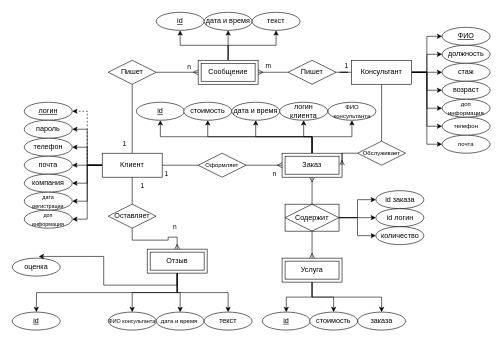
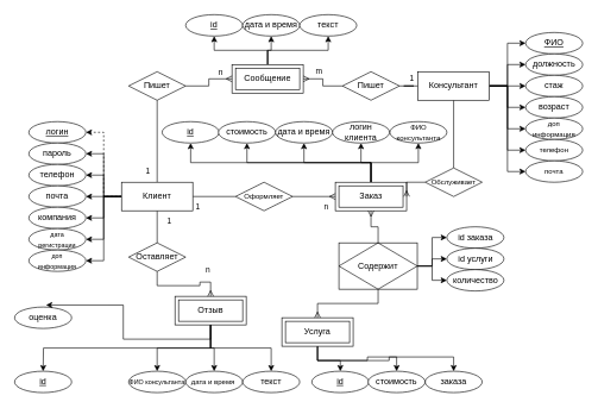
  <mxCell id="0" />
  <mxCell id="1" parent="0" />
  <mxCell id="2" style="edgeStyle=orthogonalEdgeStyle;rounded=0;orthogonalLoop=1;jettySize=auto;html=1;exitX=0;exitY=0.5;exitDx=0;exitDy=0;entryX=1;entryY=0.5;entryDx=0;entryDy=0;dashed=1;" parent="1" source="12" target="42" edge="1"><mxGeometry relative="1" as="geometry" /></mxCell>
  <mxCell id="3" style="edgeStyle=orthogonalEdgeStyle;rounded=0;orthogonalLoop=1;jettySize=auto;html=1;exitX=0;exitY=0.5;exitDx=0;exitDy=0;entryX=1;entryY=0.5;entryDx=0;entryDy=0;" parent="1" source="12" target="43" edge="1"><mxGeometry relative="1" as="geometry" /></mxCell>
  <mxCell id="4" style="edgeStyle=orthogonalEdgeStyle;rounded=0;orthogonalLoop=1;jettySize=auto;html=1;exitX=0;exitY=0.5;exitDx=0;exitDy=0;entryX=1;entryY=0.5;entryDx=0;entryDy=0;" parent="1" source="12" target="44" edge="1"><mxGeometry relative="1" as="geometry" /></mxCell>
  <mxCell id="5" style="edgeStyle=orthogonalEdgeStyle;rounded=0;orthogonalLoop=1;jettySize=auto;html=1;exitX=0;exitY=0.5;exitDx=0;exitDy=0;entryX=1;entryY=0.5;entryDx=0;entryDy=0;" parent="1" source="12" target="45" edge="1"><mxGeometry relative="1" as="geometry" /></mxCell>
  <mxCell id="6" style="edgeStyle=orthogonalEdgeStyle;rounded=0;orthogonalLoop=1;jettySize=auto;html=1;exitX=0;exitY=0.5;exitDx=0;exitDy=0;entryX=1;entryY=0.5;entryDx=0;entryDy=0;" parent="1" source="12" target="46" edge="1"><mxGeometry relative="1" as="geometry" /></mxCell>
  <mxCell id="7" style="edgeStyle=orthogonalEdgeStyle;rounded=0;orthogonalLoop=1;jettySize=auto;html=1;exitX=0;exitY=0.5;exitDx=0;exitDy=0;entryX=1;entryY=0.5;entryDx=0;entryDy=0;" parent="1" source="12" target="47" edge="1"><mxGeometry relative="1" as="geometry" /></mxCell>
  <mxCell id="8" style="edgeStyle=orthogonalEdgeStyle;rounded=0;orthogonalLoop=1;jettySize=auto;html=1;exitX=0;exitY=0.5;exitDx=0;exitDy=0;entryX=1;entryY=0.5;entryDx=0;entryDy=0;" parent="1" source="12" target="48" edge="1"><mxGeometry relative="1" as="geometry" /></mxCell>
  <mxCell id="9" value="1" style="edgeStyle=orthogonalEdgeStyle;rounded=0;orthogonalLoop=1;jettySize=auto;html=1;exitX=0.5;exitY=1;exitDx=0;exitDy=0;endArrow=none;startFill=0;startArrow=none;" parent="1" source="12" target="50" edge="1"><mxGeometry x="-0.333" y="17" relative="1" as="geometry"><mxPoint as="offset" /></mxGeometry></mxCell>
  <mxCell id="10" value="1" style="edgeStyle=orthogonalEdgeStyle;rounded=0;orthogonalLoop=1;jettySize=auto;html=1;exitX=0.5;exitY=0;exitDx=0;exitDy=0;entryX=0.5;entryY=1;entryDx=0;entryDy=0;endArrow=none;startFill=0;" parent="1" source="12" target="60" edge="1"><mxGeometry x="-0.739" y="13" relative="1" as="geometry"><mxPoint as="offset" /></mxGeometry></mxCell>
  <mxCell id="11" value="1" style="edgeStyle=orthogonalEdgeStyle;rounded=0;orthogonalLoop=1;jettySize=auto;html=1;exitX=1;exitY=0.5;exitDx=0;exitDy=0;endArrow=none;startFill=0;" parent="1" source="12" target="64" edge="1"><mxGeometry x="-0.767" y="-15" relative="1" as="geometry"><mxPoint as="offset" /></mxGeometry></mxCell>
  <mxCell id="12" value="Клиент" style="whiteSpace=wrap;html=1;align=center;" parent="1" vertex="1"><mxGeometry x="170" y="255" width="100" height="40" as="geometry" /></mxCell>
  <mxCell id="13" value="1" style="edgeStyle=orthogonalEdgeStyle;rounded=0;orthogonalLoop=1;jettySize=auto;html=1;exitX=0;exitY=0.5;exitDx=0;exitDy=0;endArrow=none;startFill=0;" parent="1" source="22" target="62" edge="1"><mxGeometry x="-0.667" y="-10" relative="1" as="geometry"><mxPoint as="offset" /></mxGeometry></mxCell>
  <mxCell id="14" style="edgeStyle=orthogonalEdgeStyle;rounded=0;orthogonalLoop=1;jettySize=auto;html=1;exitX=0.5;exitY=1;exitDx=0;exitDy=0;entryX=0.5;entryY=0;entryDx=0;entryDy=0;endArrow=none;startFill=0;" parent="1" source="22" target="66" edge="1"><mxGeometry relative="1" as="geometry" /></mxCell>
  <mxCell id="15" style="edgeStyle=orthogonalEdgeStyle;rounded=0;orthogonalLoop=1;jettySize=auto;html=1;exitX=1;exitY=0.5;exitDx=0;exitDy=0;entryX=0;entryY=0.5;entryDx=0;entryDy=0;" parent="1" source="22" target="87" edge="1"><mxGeometry relative="1" as="geometry" /></mxCell>
  <mxCell id="16" style="edgeStyle=orthogonalEdgeStyle;rounded=0;orthogonalLoop=1;jettySize=auto;html=1;exitX=1;exitY=0.5;exitDx=0;exitDy=0;entryX=0;entryY=0.5;entryDx=0;entryDy=0;" parent="1" source="22" target="88" edge="1"><mxGeometry relative="1" as="geometry" /></mxCell>
  <mxCell id="17" style="edgeStyle=orthogonalEdgeStyle;rounded=0;orthogonalLoop=1;jettySize=auto;html=1;exitX=1;exitY=0.5;exitDx=0;exitDy=0;" parent="1" source="22" target="89" edge="1"><mxGeometry relative="1" as="geometry" /></mxCell>
  <mxCell id="18" style="edgeStyle=orthogonalEdgeStyle;rounded=0;orthogonalLoop=1;jettySize=auto;html=1;exitX=1;exitY=0.5;exitDx=0;exitDy=0;" parent="1" source="22" target="90" edge="1"><mxGeometry relative="1" as="geometry" /></mxCell>
  <mxCell id="19" style="edgeStyle=orthogonalEdgeStyle;rounded=0;orthogonalLoop=1;jettySize=auto;html=1;exitX=1;exitY=0.5;exitDx=0;exitDy=0;entryX=0;entryY=0.5;entryDx=0;entryDy=0;" parent="1" source="22" target="91" edge="1"><mxGeometry relative="1" as="geometry" /></mxCell>
  <mxCell id="20" style="edgeStyle=orthogonalEdgeStyle;rounded=0;orthogonalLoop=1;jettySize=auto;html=1;exitX=1;exitY=0.5;exitDx=0;exitDy=0;entryX=0;entryY=0.5;entryDx=0;entryDy=0;" parent="1" source="22" target="92" edge="1"><mxGeometry relative="1" as="geometry" /></mxCell>
  <mxCell id="21" style="edgeStyle=orthogonalEdgeStyle;rounded=0;orthogonalLoop=1;jettySize=auto;html=1;exitX=1;exitY=0.5;exitDx=0;exitDy=0;entryX=0;entryY=0.5;entryDx=0;entryDy=0;" parent="1" source="22" target="93" edge="1"><mxGeometry relative="1" as="geometry" /></mxCell>
  <mxCell id="22" value="Консультант" style="whiteSpace=wrap;html=1;align=center;" parent="1" vertex="1"><mxGeometry x="586" y="100" width="100" height="40" as="geometry" /></mxCell>
  <mxCell id="23" style="edgeStyle=orthogonalEdgeStyle;rounded=0;orthogonalLoop=1;jettySize=auto;html=1;exitX=0.5;exitY=1;exitDx=0;exitDy=0;entryX=0.5;entryY=0;entryDx=0;entryDy=0;" parent="1" source="27" edge="1"><mxGeometry relative="1" as="geometry"><mxPoint x="60" y="520" as="targetPoint" /></mxGeometry></mxCell>
  <mxCell id="24" style="edgeStyle=orthogonalEdgeStyle;rounded=0;orthogonalLoop=1;jettySize=auto;html=1;exitX=0.5;exitY=1;exitDx=0;exitDy=0;entryX=0.5;entryY=0;entryDx=0;entryDy=0;" parent="1" source="27" target="53" edge="1"><mxGeometry relative="1" as="geometry" /></mxCell>
  <mxCell id="25" style="edgeStyle=orthogonalEdgeStyle;rounded=0;orthogonalLoop=1;jettySize=auto;html=1;exitX=0.5;exitY=1;exitDx=0;exitDy=0;" parent="1" source="27" target="54" edge="1"><mxGeometry relative="1" as="geometry" /></mxCell>
  <mxCell id="26" style="edgeStyle=orthogonalEdgeStyle;rounded=0;orthogonalLoop=1;jettySize=auto;html=1;exitX=0.5;exitY=1;exitDx=0;exitDy=0;" parent="1" source="27" target="55" edge="1"><mxGeometry relative="1" as="geometry" /></mxCell>
  <mxCell id="27" value="Отзыв" style="shape=ext;margin=3;double=1;whiteSpace=wrap;html=1;align=center;" parent="1" vertex="1"><mxGeometry x="245" y="415" width="100" height="40" as="geometry" /></mxCell>
  <mxCell id="28" style="edgeStyle=orthogonalEdgeStyle;rounded=0;orthogonalLoop=1;jettySize=auto;html=1;exitX=0.5;exitY=1;exitDx=0;exitDy=0;entryX=0.5;entryY=0;entryDx=0;entryDy=0;" parent="1" source="31" target="81" edge="1"><mxGeometry relative="1" as="geometry" /></mxCell>
  <mxCell id="29" style="edgeStyle=orthogonalEdgeStyle;rounded=0;orthogonalLoop=1;jettySize=auto;html=1;exitX=0.5;exitY=1;exitDx=0;exitDy=0;" parent="1" source="31" target="82" edge="1"><mxGeometry relative="1" as="geometry" /></mxCell>
  <mxCell id="30" style="edgeStyle=orthogonalEdgeStyle;rounded=0;orthogonalLoop=1;jettySize=auto;html=1;exitX=0.5;exitY=1;exitDx=0;exitDy=0;" parent="1" source="31" target="83" edge="1"><mxGeometry relative="1" as="geometry" /></mxCell>
- <mxCell id="31" value="Услуга" style="shape=ext;margin=3;double=1;whiteSpace=wrap;html=1;align=center;" parent="1" vertex="1"><mxGeometry x="470" y="430" width="100" height="40" as="geometry" /></mxCell>
+ <mxCell id="31" value="Услуга" style="shape=ext;margin=3;double=1;whiteSpace=wrap;html=1;align=center;" parent="1" vertex="1"><mxGeometry x="395" y="445" width="100" height="40" as="geometry" /></mxCell>
  <mxCell id="32" style="edgeStyle=orthogonalEdgeStyle;rounded=0;orthogonalLoop=1;jettySize=auto;html=1;exitX=0.5;exitY=0;exitDx=0;exitDy=0;entryX=0.5;entryY=1;entryDx=0;entryDy=0;" parent="1" source="37" target="70" edge="1"><mxGeometry relative="1" as="geometry" /></mxCell>
  <mxCell id="33" style="edgeStyle=orthogonalEdgeStyle;rounded=0;orthogonalLoop=1;jettySize=auto;html=1;exitX=0.5;exitY=0;exitDx=0;exitDy=0;entryX=0.5;entryY=1;entryDx=0;entryDy=0;" parent="1" source="37" target="74" edge="1"><mxGeometry relative="1" as="geometry" /></mxCell>
  <mxCell id="34" style="edgeStyle=orthogonalEdgeStyle;rounded=0;orthogonalLoop=1;jettySize=auto;html=1;exitX=0.5;exitY=0;exitDx=0;exitDy=0;entryX=0.5;entryY=1;entryDx=0;entryDy=0;" parent="1" source="37" target="73" edge="1"><mxGeometry relative="1" as="geometry" /></mxCell>
  <mxCell id="35" style="edgeStyle=orthogonalEdgeStyle;rounded=0;orthogonalLoop=1;jettySize=auto;html=1;exitX=0.5;exitY=0;exitDx=0;exitDy=0;entryX=0.5;entryY=1;entryDx=0;entryDy=0;" parent="1" source="37" target="72" edge="1"><mxGeometry relative="1" as="geometry" /></mxCell>
  <mxCell id="36" style="edgeStyle=orthogonalEdgeStyle;rounded=0;orthogonalLoop=1;jettySize=auto;html=1;exitX=0.5;exitY=0;exitDx=0;exitDy=0;entryX=0.5;entryY=1;entryDx=0;entryDy=0;" parent="1" source="37" target="71" edge="1"><mxGeometry relative="1" as="geometry" /></mxCell>
  <mxCell id="37" value="Заказ" style="shape=ext;margin=3;double=1;whiteSpace=wrap;html=1;align=center;" parent="1" vertex="1"><mxGeometry x="470" y="255" width="100" height="40" as="geometry" /></mxCell>
  <mxCell id="38" style="edgeStyle=orthogonalEdgeStyle;rounded=0;orthogonalLoop=1;jettySize=auto;html=1;exitX=0.5;exitY=0;exitDx=0;exitDy=0;entryX=0.5;entryY=1;entryDx=0;entryDy=0;" parent="1" source="41" target="67" edge="1"><mxGeometry relative="1" as="geometry" /></mxCell>
  <mxCell id="39" style="edgeStyle=orthogonalEdgeStyle;rounded=0;orthogonalLoop=1;jettySize=auto;html=1;exitX=0.5;exitY=0;exitDx=0;exitDy=0;" parent="1" source="41" target="69" edge="1"><mxGeometry relative="1" as="geometry" /></mxCell>
  <mxCell id="40" style="edgeStyle=orthogonalEdgeStyle;rounded=0;orthogonalLoop=1;jettySize=auto;html=1;exitX=0.5;exitY=0;exitDx=0;exitDy=0;entryX=0.5;entryY=1;entryDx=0;entryDy=0;" parent="1" source="41" target="68" edge="1"><mxGeometry relative="1" as="geometry" /></mxCell>
- <mxCell id="41" value="Сообщение" style="shape=ext;margin=3;double=1;whiteSpace=wrap;html=1;align=center;" parent="1" vertex="1"><mxGeometry x="330" y="100" width="100" height="40" as="geometry" /></mxCell>
+ <mxCell id="41" value="Сообщение" style="shape=ext;margin=3;double=1;whiteSpace=wrap;html=1;align=center;" parent="1" vertex="1"><mxGeometry x="325" y="90" width="100" height="40" as="geometry" /></mxCell>
  <mxCell id="42" value="&lt;u&gt;логин&lt;/u&gt;" style="ellipse;whiteSpace=wrap;html=1;align=center;" parent="1" vertex="1"><mxGeometry x="40" y="170" width="80" height="30" as="geometry" /></mxCell>
  <mxCell id="43" value="пароль" style="ellipse;whiteSpace=wrap;html=1;align=center;" parent="1" vertex="1"><mxGeometry x="40" y="200" width="80" height="30" as="geometry" /></mxCell>
  <mxCell id="44" value="телефон" style="ellipse;whiteSpace=wrap;html=1;align=center;" parent="1" vertex="1"><mxGeometry x="40" y="230" width="80" height="30" as="geometry" /></mxCell>
  <mxCell id="45" value="почта" style="ellipse;whiteSpace=wrap;html=1;align=center;" parent="1" vertex="1"><mxGeometry x="40" y="260" width="80" height="30" as="geometry" /></mxCell>
  <mxCell id="46" value="компания" style="ellipse;whiteSpace=wrap;html=1;align=center;" parent="1" vertex="1"><mxGeometry x="40" y="290" width="80" height="30" as="geometry" /></mxCell>
  <mxCell id="47" value="&lt;font style=&quot;font-size: 9px;&quot;&gt;дата&lt;br&gt;регистрации&lt;/font&gt;" style="ellipse;whiteSpace=wrap;html=1;align=center;" parent="1" vertex="1"><mxGeometry x="40" y="320" width="80" height="30" as="geometry" /></mxCell>
  <mxCell id="48" value="&lt;font style=&quot;font-size: 9px;&quot;&gt;доп&lt;br&gt;информация&lt;/font&gt;" style="ellipse;whiteSpace=wrap;html=1;align=center;" parent="1" vertex="1"><mxGeometry x="40" y="350" width="80" height="30" as="geometry" /></mxCell>
  <mxCell id="49" value="n" style="edgeStyle=orthogonalEdgeStyle;rounded=0;orthogonalLoop=1;jettySize=auto;html=1;exitX=0.5;exitY=1;exitDx=0;exitDy=0;endArrow=ERmany;endFill=0;" parent="1" source="50" target="27" edge="1"><mxGeometry x="0.6" y="17" relative="1" as="geometry"><mxPoint as="offset" /></mxGeometry></mxCell>
  <mxCell id="50" value="Оставляет" style="shape=rhombus;perimeter=rhombusPerimeter;whiteSpace=wrap;html=1;align=center;" parent="1" vertex="1"><mxGeometry x="180" y="340" width="80" height="40" as="geometry" /></mxCell>
  <mxCell id="51" value="&lt;u style=&quot;&quot;&gt;&lt;font&gt;id&lt;/font&gt;&lt;/u&gt;" style="ellipse;whiteSpace=wrap;html=1;align=center;" parent="1" vertex="1"><mxGeometry x="20" y="520" width="80" height="30" as="geometry" /></mxCell>
  <mxCell id="52" value="&lt;font&gt;оценка&lt;/font&gt;" style="ellipse;whiteSpace=wrap;html=1;align=center;" parent="1" vertex="1"><mxGeometry x="20" y="430" width="80" height="30" as="geometry" /></mxCell>
  <mxCell id="53" value="&lt;font style=&quot;font-size: 9px;&quot;&gt;ФИО консультанта&lt;/font&gt;" style="ellipse;whiteSpace=wrap;html=1;align=center;" parent="1" vertex="1"><mxGeometry x="180" y="520" width="80" height="30" as="geometry" /></mxCell>
  <mxCell id="54" value="&lt;span style=&quot;font-size: 10px;&quot;&gt;дата и время&amp;nbsp;&lt;/span&gt;" style="ellipse;whiteSpace=wrap;html=1;align=center;" parent="1" vertex="1"><mxGeometry x="260" y="520" width="80" height="30" as="geometry" /></mxCell>
  <mxCell id="55" value="&lt;font&gt;текст&lt;/font&gt;" style="ellipse;whiteSpace=wrap;html=1;align=center;" parent="1" vertex="1"><mxGeometry x="340" y="520" width="80" height="30" as="geometry" /></mxCell>
  <mxCell id="56" style="edgeStyle=orthogonalEdgeStyle;rounded=0;orthogonalLoop=1;jettySize=auto;html=1;exitX=0.5;exitY=1;exitDx=0;exitDy=0;" parent="1" source="27" target="27" edge="1"><mxGeometry relative="1" as="geometry" /></mxCell>
  <mxCell id="57" style="edgeStyle=orthogonalEdgeStyle;rounded=0;orthogonalLoop=1;jettySize=auto;html=1;exitX=0.5;exitY=1;exitDx=0;exitDy=0;entryX=0.552;entryY=-0.095;entryDx=0;entryDy=0;entryPerimeter=0;" parent="1" source="27" target="52" edge="1"><mxGeometry relative="1" as="geometry" /></mxCell>
  <mxCell id="58" style="edgeStyle=orthogonalEdgeStyle;rounded=0;orthogonalLoop=1;jettySize=auto;html=1;exitX=1;exitY=0.5;exitDx=0;exitDy=0;endArrow=ERmany;endFill=0;" parent="1" source="60" target="41" edge="1"><mxGeometry relative="1" as="geometry" /></mxCell>
  <mxCell id="59" value="n" style="edgeLabel;html=1;align=center;verticalAlign=middle;resizable=0;points=[];" parent="58" vertex="1" connectable="0"><mxGeometry x="0.557" y="-2" relative="1" as="geometry"><mxPoint y="-12" as="offset" /></mxGeometry></mxCell>
  <mxCell id="60" value="Пишет" style="shape=rhombus;perimeter=rhombusPerimeter;whiteSpace=wrap;html=1;align=center;" parent="1" vertex="1"><mxGeometry x="180" y="100" width="80" height="40" as="geometry" /></mxCell>
  <mxCell id="61" value="m" style="edgeStyle=orthogonalEdgeStyle;rounded=0;orthogonalLoop=1;jettySize=auto;html=1;exitX=0;exitY=0.5;exitDx=0;exitDy=0;entryX=1;entryY=0.5;entryDx=0;entryDy=0;endArrow=ERmany;endFill=0;" parent="1" source="62" target="41" edge="1"><mxGeometry x="0.32" y="-10" relative="1" as="geometry"><mxPoint as="offset" /></mxGeometry></mxCell>
  <mxCell id="62" value="Пишет" style="shape=rhombus;perimeter=rhombusPerimeter;whiteSpace=wrap;html=1;align=center;" parent="1" vertex="1"><mxGeometry x="480" y="100" width="80" height="40" as="geometry" /></mxCell>
  <mxCell id="63" value="n" style="edgeStyle=orthogonalEdgeStyle;rounded=0;orthogonalLoop=1;jettySize=auto;html=1;exitX=1;exitY=0.5;exitDx=0;exitDy=0;endArrow=ERmany;endFill=0;" parent="1" source="64" target="37" edge="1"><mxGeometry x="0.567" y="-15" relative="1" as="geometry"><mxPoint as="offset" /></mxGeometry></mxCell>
  <mxCell id="64" value="&lt;font style=&quot;font-size: 10px;&quot;&gt;Оформляет&lt;/font&gt;" style="shape=rhombus;perimeter=rhombusPerimeter;whiteSpace=wrap;html=1;align=center;" parent="1" vertex="1"><mxGeometry x="330" y="255" width="80" height="40" as="geometry" /></mxCell>
  <mxCell id="65" style="edgeStyle=orthogonalEdgeStyle;rounded=0;orthogonalLoop=1;jettySize=auto;html=1;exitX=0;exitY=0.5;exitDx=0;exitDy=0;entryX=1;entryY=0.5;entryDx=0;entryDy=0;endArrow=ERmany;endFill=0;" parent="1" source="66" target="37" edge="1"><mxGeometry relative="1" as="geometry" /></mxCell>
  <mxCell id="66" value="&lt;font style=&quot;font-size: 10px;&quot;&gt;Обслуживает&lt;/font&gt;" style="shape=rhombus;perimeter=rhombusPerimeter;whiteSpace=wrap;html=1;align=center;" parent="1" vertex="1"><mxGeometry x="596" y="235" width="80" height="40" as="geometry" /></mxCell>
  <mxCell id="67" value="&lt;u&gt;id&lt;/u&gt;" style="ellipse;whiteSpace=wrap;html=1;align=center;" parent="1" vertex="1"><mxGeometry x="260" y="20" width="80" height="30" as="geometry" /></mxCell>
  <mxCell id="68" value="дата и время" style="ellipse;whiteSpace=wrap;html=1;align=center;" parent="1" vertex="1"><mxGeometry x="340" y="20" width="80" height="30" as="geometry" /></mxCell>
  <mxCell id="69" value="текст" style="ellipse;whiteSpace=wrap;html=1;align=center;" parent="1" vertex="1"><mxGeometry x="420" y="20" width="80" height="30" as="geometry" /></mxCell>
  <mxCell id="70" value="&lt;u&gt;id&lt;/u&gt;" style="ellipse;whiteSpace=wrap;html=1;align=center;" parent="1" vertex="1"><mxGeometry x="227" y="170" width="80" height="30" as="geometry" /></mxCell>
  <mxCell id="71" value="стоимость" style="ellipse;whiteSpace=wrap;html=1;align=center;" parent="1" vertex="1"><mxGeometry x="306" y="170" width="80" height="30" as="geometry" /></mxCell>
  <mxCell id="72" value="дата и время" style="ellipse;whiteSpace=wrap;html=1;align=center;" parent="1" vertex="1"><mxGeometry x="386" y="170" width="80" height="30" as="geometry" /></mxCell>
  <mxCell id="73" value="логин клиента" style="ellipse;whiteSpace=wrap;html=1;align=center;" parent="1" vertex="1"><mxGeometry x="466" y="170" width="80" height="30" as="geometry" /></mxCell>
  <mxCell id="74" value="&lt;font style=&quot;font-size: 10px;&quot;&gt;ФИО консультанта&lt;/font&gt;" style="ellipse;whiteSpace=wrap;html=1;align=center;" parent="1" vertex="1"><mxGeometry x="546.5" y="170" width="80" height="30" as="geometry" /></mxCell>
  <mxCell id="75" style="edgeStyle=orthogonalEdgeStyle;rounded=0;orthogonalLoop=1;jettySize=auto;html=1;exitX=0.5;exitY=0;exitDx=0;exitDy=0;endArrow=ERmany;endFill=0;" parent="1" source="80" target="37" edge="1"><mxGeometry relative="1" as="geometry" /></mxCell>
  <mxCell id="76" style="edgeStyle=orthogonalEdgeStyle;rounded=0;orthogonalLoop=1;jettySize=auto;html=1;exitX=0.5;exitY=1;exitDx=0;exitDy=0;entryX=0.5;entryY=0;entryDx=0;entryDy=0;endArrow=ERmany;endFill=0;" parent="1" source="80" target="31" edge="1"><mxGeometry relative="1" as="geometry" /></mxCell>
  <mxCell id="77" style="edgeStyle=orthogonalEdgeStyle;rounded=0;orthogonalLoop=1;jettySize=auto;html=1;exitX=1;exitY=0.5;exitDx=0;exitDy=0;entryX=0;entryY=0.5;entryDx=0;entryDy=0;" parent="1" source="80" target="84" edge="1"><mxGeometry relative="1" as="geometry" /></mxCell>
  <mxCell id="78" style="edgeStyle=orthogonalEdgeStyle;rounded=0;orthogonalLoop=1;jettySize=auto;html=1;exitX=1;exitY=0.5;exitDx=0;exitDy=0;entryX=0;entryY=0.5;entryDx=0;entryDy=0;" parent="1" source="80" target="85" edge="1"><mxGeometry relative="1" as="geometry" /></mxCell>
  <mxCell id="79" style="edgeStyle=orthogonalEdgeStyle;rounded=0;orthogonalLoop=1;jettySize=auto;html=1;exitX=1;exitY=0.5;exitDx=0;exitDy=0;" parent="1" source="80" target="86" edge="1"><mxGeometry relative="1" as="geometry" /></mxCell>
- <mxCell id="80" value="Содержит" style="shape=associativeEntity;whiteSpace=wrap;html=1;align=center;" parent="1" vertex="1"><mxGeometry x="475" y="340" width="90" height="45" as="geometry" /></mxCell>
+ <mxCell id="80" value="Содержит" style="shape=associativeEntity;whiteSpace=wrap;html=1;align=center;" parent="1" vertex="1"><mxGeometry x="475" y="340" width="110" height="65" as="geometry" /></mxCell>
  <mxCell id="81" value="&lt;u&gt;id&lt;/u&gt;" style="ellipse;whiteSpace=wrap;html=1;align=center;" parent="1" vertex="1"><mxGeometry x="437" y="520" width="80" height="30" as="geometry" /></mxCell>
  <mxCell id="82" value="стоимость" style="ellipse;whiteSpace=wrap;html=1;align=center;" parent="1" vertex="1"><mxGeometry x="516" y="520" width="80" height="30" as="geometry" /></mxCell>
  <mxCell id="83" value="заказа" style="ellipse;whiteSpace=wrap;html=1;align=center;" parent="1" vertex="1"><mxGeometry x="596" y="520" width="80" height="30" as="geometry" /></mxCell>
  <mxCell id="84" value="id заказа" style="ellipse;whiteSpace=wrap;html=1;align=center;" parent="1" vertex="1"><mxGeometry x="626.5" y="317.5" width="80" height="30" as="geometry" /></mxCell>
- <mxCell id="85" value="id логин" style="ellipse;whiteSpace=wrap;html=1;align=center;" parent="1" vertex="1"><mxGeometry x="626.5" y="347.5" width="80" height="30" as="geometry" /></mxCell>
+ <mxCell id="85" value="id услуги" style="ellipse;whiteSpace=wrap;html=1;align=center;" parent="1" vertex="1"><mxGeometry x="626.5" y="347.5" width="80" height="30" as="geometry" /></mxCell>
  <mxCell id="86" value="количество" style="ellipse;whiteSpace=wrap;html=1;align=center;" parent="1" vertex="1"><mxGeometry x="626.5" y="377.5" width="80" height="30" as="geometry" /></mxCell>
  <mxCell id="87" value="&lt;u&gt;ФИО&lt;/u&gt;" style="ellipse;whiteSpace=wrap;html=1;align=center;" parent="1" vertex="1"><mxGeometry x="737" y="45" width="80" height="30" as="geometry" /></mxCell>
  <mxCell id="88" value="должность" style="ellipse;whiteSpace=wrap;html=1;align=center;" parent="1" vertex="1"><mxGeometry x="737" y="75" width="80" height="30" as="geometry" /></mxCell>
  <mxCell id="89" value="стаж" style="ellipse;whiteSpace=wrap;html=1;align=center;" parent="1" vertex="1"><mxGeometry x="737" y="105" width="80" height="30" as="geometry" /></mxCell>
  <mxCell id="90" value="возраст" style="ellipse;whiteSpace=wrap;html=1;align=center;" parent="1" vertex="1"><mxGeometry x="737" y="135" width="80" height="30" as="geometry" /></mxCell>
  <mxCell id="91" value="&lt;font style=&quot;font-size: 10px;&quot;&gt;доп информация&lt;/font&gt;" style="ellipse;whiteSpace=wrap;html=1;align=center;" parent="1" vertex="1"><mxGeometry x="737" y="165" width="80" height="30" as="geometry" /></mxCell>
  <mxCell id="92" value="&lt;font style=&quot;font-size: 10px;&quot;&gt;телефон&lt;/font&gt;" style="ellipse;whiteSpace=wrap;html=1;align=center;" parent="1" vertex="1"><mxGeometry x="737" y="195" width="80" height="30" as="geometry" /></mxCell>
  <mxCell id="93" value="&lt;font style=&quot;font-size: 10px;&quot;&gt;почта&lt;/font&gt;" style="ellipse;whiteSpace=wrap;html=1;align=center;" parent="1" vertex="1"><mxGeometry x="737" y="225" width="80" height="30" as="geometry" /></mxCell>
